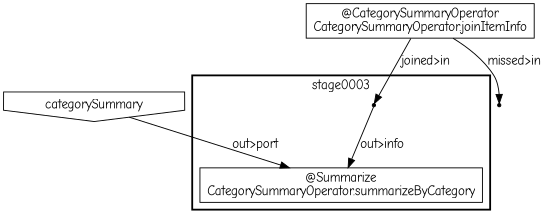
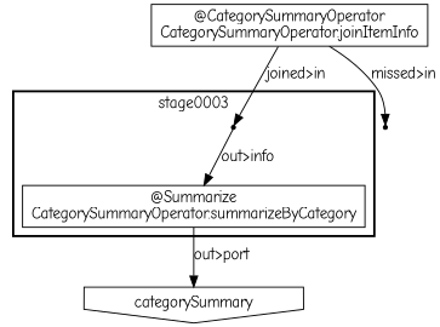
  digraph {
    fontname="Comic Neue"
    node [fontname="Comic Neue" shape=point]
    edge [fontname="Comic Neue"]
    "310ae518-618f-496b-9135-f92d1dbe27bf"
    n2 [label="@Summarize\nCategorySummaryOperator.summarizeByCategory" shape=box]
    n3 [label=categorySummary shape=invhouse]
    n4 [label="@CategorySummaryOperator\nCategorySummaryOperator.joinItemInfo" shape=box]
    "43004125-2a4b-4ea2-9969-9c96c4d4d92c"
    subgraph cluster_1 {
      label=stage0003
      style=bold
      "310ae518-618f-496b-9135-f92d1dbe27bf"
      n2
    }
    "310ae518-618f-496b-9135-f92d1dbe27bf" -> n2 [label="out>info"]
-   n3 -> n2 [label="out>port"]
+   n2 -> n3 [label="out>port"]
    n4 -> "310ae518-618f-496b-9135-f92d1dbe27bf" [label="joined>in"]
    n4 -> "43004125-2a4b-4ea2-9969-9c96c4d4d92c" [label="missed>in"]
  }
